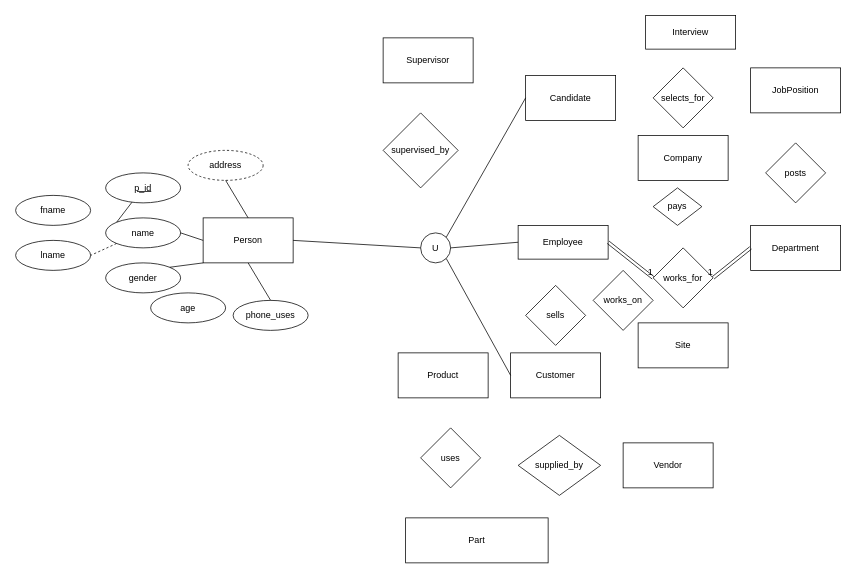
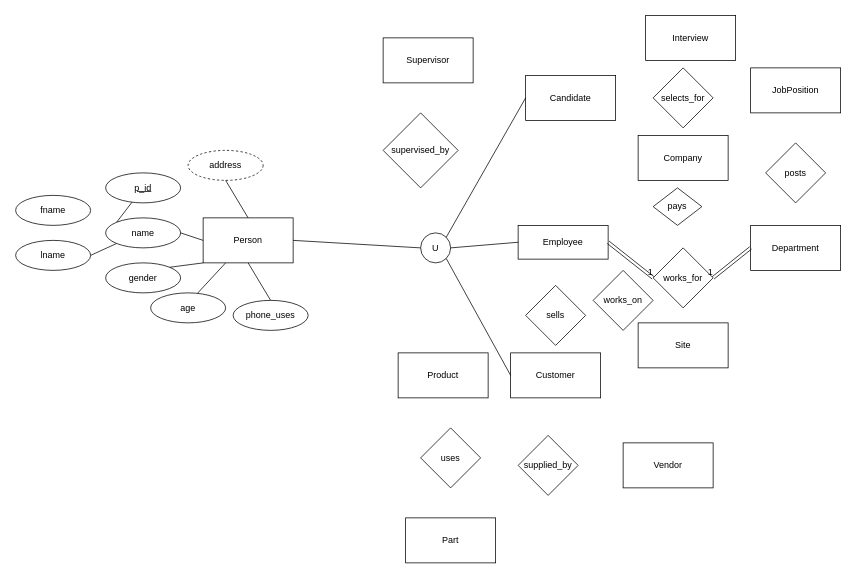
  <mxCell id="0" />
  <mxCell id="1" parent="0" />
  <mxCell id="2" value="Company" style="rounded=0;whiteSpace=wrap;html=1;" parent="1" vertex="1"><mxGeometry x="850" y="180" width="120" height="60" as="geometry" /></mxCell>
  <mxCell id="3" value="Employee" style="rounded=0;whiteSpace=wrap;html=1;" parent="1" vertex="1"><mxGeometry x="690" y="300" width="120" height="45" as="geometry" /></mxCell>
  <mxCell id="4" value="&lt;div&gt;Department&lt;/div&gt;" style="rounded=0;whiteSpace=wrap;html=1;" parent="1" vertex="1"><mxGeometry x="1000" y="300" width="120" height="60" as="geometry" /></mxCell>
  <mxCell id="5" value="Person" style="rounded=0;whiteSpace=wrap;html=1;" parent="1" vertex="1"><mxGeometry x="270" y="290" width="120" height="60" as="geometry" /></mxCell>
  <mxCell id="6" value="Supervisor" style="rounded=0;whiteSpace=wrap;html=1;" parent="1" vertex="1"><mxGeometry y="50" width="120" height="60" as="geometry" x="510" /></mxCell>
  <mxCell id="7" value="Customer" style="rounded=0;whiteSpace=wrap;html=1;" parent="1" vertex="1"><mxGeometry x="680" y="470" width="120" height="60" as="geometry" /></mxCell>
  <mxCell id="8" value="Candidate" style="rounded=0;whiteSpace=wrap;html=1;" parent="1" vertex="1"><mxGeometry x="700" y="100" width="120" height="60" as="geometry" /></mxCell>
  <mxCell id="9" value="JobPosition" style="rounded=0;whiteSpace=wrap;html=1;" parent="1" vertex="1"><mxGeometry x="1000" y="90" width="120" height="60" as="geometry" /></mxCell>
- <mxCell id="10" value="Interview" style="rounded=0;whiteSpace=wrap;html=1;fontFamily=Helvetica;fontSize=12;fontColor=default;align=center;strokeColor=default;fillColor=default;" parent="1" vertex="1"><mxGeometry x="860" y="20" width="120" height="45" as="geometry" /></mxCell>
+ <mxCell id="10" value="Interview" style="rounded=0;whiteSpace=wrap;html=1;fontFamily=Helvetica;fontSize=12;fontColor=default;align=center;strokeColor=default;fillColor=default;" parent="1" vertex="1"><mxGeometry x="860" y="20" width="120" height="60" as="geometry" /></mxCell>
  <mxCell id="11" value="Product" style="rounded=0;whiteSpace=wrap;html=1;" parent="1" vertex="1"><mxGeometry x="530" y="470" width="120" height="60" as="geometry" /></mxCell>
  <mxCell id="12" value="Vendor" style="rounded=0;whiteSpace=wrap;html=1;" parent="1" vertex="1"><mxGeometry x="830" y="590" width="120" height="60" as="geometry" /></mxCell>
- <mxCell id="13" value="Part" style="rounded=0;whiteSpace=wrap;html=1;" parent="1" vertex="1"><mxGeometry x="540" y="690" width="190" height="60" as="geometry" /></mxCell>
+ <mxCell id="13" value="Part" style="rounded=0;whiteSpace=wrap;html=1;" parent="1" vertex="1"><mxGeometry x="540" y="690" width="120" height="60" as="geometry" /></mxCell>
  <mxCell id="14" value="pays" style="rhombus;whiteSpace=wrap;html=1;" parent="1" vertex="1"><mxGeometry x="870" y="250" width="65" height="50" as="geometry" /></mxCell>
  <mxCell id="15" value="works_for" style="rhombus;whiteSpace=wrap;html=1;" parent="1" vertex="1"><mxGeometry x="870" y="330" width="80" height="80" as="geometry" /></mxCell>
  <mxCell id="16" value="posts" style="rhombus;whiteSpace=wrap;html=1;" parent="1" vertex="1"><mxGeometry x="1020" y="190" width="80" height="80" as="geometry" /></mxCell>
  <mxCell id="17" value="supervised_by" style="rhombus;whiteSpace=wrap;html=1;" parent="1" vertex="1"><mxGeometry y="150" width="100" height="100" as="geometry" x="510" /></mxCell>
  <mxCell id="18" value="selects_for" style="rhombus;whiteSpace=wrap;html=1;" parent="1" vertex="1"><mxGeometry x="870" y="90" width="80" height="80" as="geometry" /></mxCell>
  <mxCell id="19" value="sells" style="rhombus;whiteSpace=wrap;html=1;" parent="1" vertex="1"><mxGeometry x="700" y="380" width="80" height="80" as="geometry" /></mxCell>
  <mxCell id="20" value="works_on" style="rhombus;whiteSpace=wrap;html=1;" parent="1" vertex="1"><mxGeometry x="790" y="360" width="80" height="80" as="geometry" /></mxCell>
  <mxCell id="21" value="Site" style="rounded=0;whiteSpace=wrap;html=1;" parent="1" vertex="1"><mxGeometry x="850" y="430" width="120" height="60" as="geometry" /></mxCell>
- <mxCell id="22" value="&lt;div&gt;supplied_by&lt;/div&gt;" style="rhombus;whiteSpace=wrap;html=1;" parent="1" vertex="1"><mxGeometry x="690" y="580" width="110" height="80" as="geometry" /></mxCell>
+ <mxCell id="22" value="&lt;div&gt;supplied_by&lt;/div&gt;" style="rhombus;whiteSpace=wrap;html=1;" parent="1" vertex="1"><mxGeometry x="690" y="580" width="80" height="80" as="geometry" /></mxCell>
  <mxCell id="23" value="uses" style="rhombus;whiteSpace=wrap;html=1;" parent="1" vertex="1"><mxGeometry x="560" y="570" width="80" height="80" as="geometry" /></mxCell>
  <mxCell id="24" value="" style="shape=link;html=1;rounded=0;exitX=0;exitY=0.5;exitDx=0;exitDy=0;entryX=1;entryY=0.5;entryDx=0;entryDy=0;" parent="1" source="4" target="15" edge="1"><mxGeometry relative="1" as="geometry"><mxPoint x="1110" y="530" as="sourcePoint" /><mxPoint x="1270" y="530" as="targetPoint" /></mxGeometry></mxCell>
  <mxCell id="25" value="1" style="resizable=0;html=1;align=right;verticalAlign=bottom;" parent="24" connectable="0" vertex="1"><mxGeometry x="1" relative="1" as="geometry" /></mxCell>
  <mxCell id="26" value="" style="shape=link;html=1;rounded=0;exitX=1;exitY=0.5;exitDx=0;exitDy=0;entryX=0;entryY=0.5;entryDx=0;entryDy=0;" parent="1" source="3" target="15" edge="1"><mxGeometry relative="1" as="geometry"><mxPoint x="1110" y="530" as="sourcePoint" /><mxPoint x="1270" y="530" as="targetPoint" /></mxGeometry></mxCell>
  <mxCell id="27" value="1" style="resizable=0;html=1;align=right;verticalAlign=bottom;" parent="26" connectable="0" vertex="1"><mxGeometry x="1" relative="1" as="geometry" /></mxCell>
  <mxCell id="28" value="U" style="ellipse;whiteSpace=wrap;html=1;align=center;" vertex="1" parent="1"><mxGeometry x="560" y="310" width="40" height="40" as="geometry" /></mxCell>
  <mxCell id="29" value="" style="endArrow=none;html=1;rounded=0;entryX=0;entryY=0.5;entryDx=0;entryDy=0;exitX=1;exitY=0.5;exitDx=0;exitDy=0;" edge="1" parent="1" source="5" target="28"><mxGeometry relative="1" as="geometry"><mxPoint x="490" y="339" as="sourcePoint" /><mxPoint x="650" y="339.33" as="targetPoint" /></mxGeometry></mxCell>
  <mxCell id="30" value="" style="endArrow=none;html=1;rounded=0;exitX=1;exitY=0.5;exitDx=0;exitDy=0;entryX=0;entryY=0.5;entryDx=0;entryDy=0;" edge="1" parent="1" source="28" target="3"><mxGeometry relative="1" as="geometry"><mxPoint x="820" y="410" as="sourcePoint" /><mxPoint x="980" y="410" as="targetPoint" /></mxGeometry></mxCell>
  <mxCell id="31" value="" style="endArrow=none;html=1;rounded=0;exitX=1;exitY=0;exitDx=0;exitDy=0;entryX=0;entryY=0.5;entryDx=0;entryDy=0;" edge="1" parent="1" source="28" target="8"><mxGeometry relative="1" as="geometry"><mxPoint x="820" y="410" as="sourcePoint" /><mxPoint x="980" y="410" as="targetPoint" /></mxGeometry></mxCell>
  <mxCell id="32" value="" style="endArrow=none;html=1;rounded=0;exitX=1;exitY=1;exitDx=0;exitDy=0;entryX=0;entryY=0.5;entryDx=0;entryDy=0;" edge="1" parent="1" source="28" target="7"><mxGeometry relative="1" as="geometry"><mxPoint x="820" y="410" as="sourcePoint" /><mxPoint x="980" y="410" as="targetPoint" /></mxGeometry></mxCell>
  <mxCell id="33" value="p_id" style="ellipse;whiteSpace=wrap;html=1;align=center;fontStyle=4;" vertex="1" parent="1"><mxGeometry x="140" y="230" width="100" height="40" as="geometry" /></mxCell>
  <mxCell id="34" value="fname" style="ellipse;whiteSpace=wrap;html=1;align=center;" vertex="1" parent="1"><mxGeometry x="20" y="260" width="100" height="40" as="geometry" /></mxCell>
  <mxCell id="35" value="name" style="ellipse;whiteSpace=wrap;html=1;align=center;" vertex="1" parent="1"><mxGeometry x="140" y="290" width="100" height="40" as="geometry" /></mxCell>
  <mxCell id="36" value="lname" style="ellipse;whiteSpace=wrap;html=1;align=center;" vertex="1" parent="1"><mxGeometry x="20" y="320" width="100" height="40" as="geometry" /></mxCell>
  <mxCell id="37" value="gender" style="ellipse;whiteSpace=wrap;html=1;align=center;" vertex="1" parent="1"><mxGeometry x="140" y="350" width="100" height="40" as="geometry" /></mxCell>
  <mxCell id="38" value="age" style="ellipse;whiteSpace=wrap;html=1;align=center;" vertex="1" parent="1"><mxGeometry x="200" y="390" width="100" height="40" as="geometry" /></mxCell>
  <mxCell id="39" value="address" style="ellipse;whiteSpace=wrap;html=1;align=center;dashed=1;" vertex="1" parent="1"><mxGeometry x="250" y="200" width="100" height="40" as="geometry" /></mxCell>
  <mxCell id="40" value="" style="endArrow=none;html=1;rounded=0;exitX=0.5;exitY=1;exitDx=0;exitDy=0;entryX=0.5;entryY=0;entryDx=0;entryDy=0;" edge="1" parent="1" source="39" target="5"><mxGeometry relative="1" as="geometry"><mxPoint x="720" y="390" as="sourcePoint" /><mxPoint x="880" y="390" as="targetPoint" /></mxGeometry></mxCell>
  <mxCell id="41" value="" style="endArrow=none;html=1;rounded=0;exitX=1;exitY=0.5;exitDx=0;exitDy=0;entryX=0;entryY=0.5;entryDx=0;entryDy=0;" edge="1" parent="1" source="35" target="5"><mxGeometry relative="1" as="geometry"><mxPoint x="720" y="390" as="sourcePoint" /><mxPoint x="880" y="390" as="targetPoint" /></mxGeometry></mxCell>
  <mxCell id="42" value="phone_uses" style="ellipse;whiteSpace=wrap;html=1;align=center;" vertex="1" parent="1"><mxGeometry x="310" y="400" width="100" height="40" as="geometry" /></mxCell>
  <mxCell id="43" value="" style="endArrow=none;html=1;rounded=0;exitX=0.5;exitY=1;exitDx=0;exitDy=0;entryX=0.5;entryY=0;entryDx=0;entryDy=0;" edge="1" parent="1" source="5" target="42"><mxGeometry relative="1" as="geometry"><mxPoint x="720" y="390" as="sourcePoint" /><mxPoint x="880" y="390" as="targetPoint" /></mxGeometry></mxCell>
+ <mxCell id="44" value="" style="endArrow=none;html=1;rounded=0;exitX=0.25;exitY=1;exitDx=0;exitDy=0;entryX=0.627;entryY=0.008;entryDx=0;entryDy=0;entryPerimeter=0;" edge="1" parent="1" source="5" target="38"><mxGeometry relative="1" as="geometry"><mxPoint x="720" y="390" as="sourcePoint" /><mxPoint x="880" y="390" as="targetPoint" /></mxGeometry></mxCell>
  <mxCell id="45" value="" style="endArrow=none;html=1;rounded=0;exitX=0;exitY=1;exitDx=0;exitDy=0;entryX=1;entryY=0;entryDx=0;entryDy=0;" edge="1" parent="1" source="5" target="37"><mxGeometry relative="1" as="geometry"><mxPoint x="720" y="390" as="sourcePoint" /><mxPoint x="880" y="390" as="targetPoint" /></mxGeometry></mxCell>
  <mxCell id="46" value="" style="endArrow=none;html=1;rounded=0;exitX=0;exitY=0;exitDx=0;exitDy=0;" edge="1" parent="1" source="35" target="33"><mxGeometry relative="1" as="geometry"><mxPoint x="720" y="390" as="sourcePoint" /><mxPoint x="880" y="390" as="targetPoint" /></mxGeometry></mxCell>
- <mxCell id="47" value="" style="endArrow=none;html=1;rounded=0;exitX=0;exitY=1;exitDx=0;exitDy=0;entryX=1;entryY=0.5;entryDx=0;entryDy=0;dashed=1;" edge="1" parent="1" source="35" target="36"><mxGeometry relative="1" as="geometry"><mxPoint x="720" y="390" as="sourcePoint" /><mxPoint x="880" y="390" as="targetPoint" /></mxGeometry></mxCell>
+ <mxCell id="47" value="" style="endArrow=none;html=1;rounded=0;exitX=0;exitY=1;exitDx=0;exitDy=0;entryX=1;entryY=0.5;entryDx=0;entryDy=0;" edge="1" parent="1" source="35" target="36"><mxGeometry relative="1" as="geometry"><mxPoint x="720" y="390" as="sourcePoint" /><mxPoint x="880" y="390" as="targetPoint" /></mxGeometry></mxCell>
